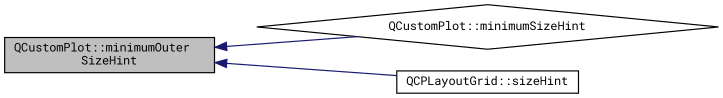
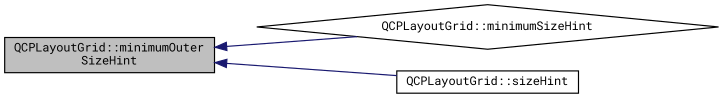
  digraph {
    fontname="Roboto Mono"
    rankdir=LR
    node [color=black fillcolor=white fontname="Roboto Mono" fontsize=10 shape=box style=filled]
    edge [color=midnightblue dir=back fontname="Roboto Mono" fontsize=10 labelfontname=Helvetica labelfontsize=10 style=solid]
-   n1 [fillcolor=grey75 fontcolor=black height=0.2 label="QCustomPlot::minimumOuter\lSizeHint" width=0.4]
-   n2 [height=0.2 label="QCustomPlot::minimumSizeHint" shape=diamond width=0.4]
+   n1 [fillcolor=grey75 fontcolor=black height=0.2 label="QCPLayoutGrid::minimumOuter\lSizeHint" width=0.4]
+   n2 [height=0.2 label="QCPLayoutGrid::minimumSizeHint" shape=diamond width=0.4]
    n3 [height=0.2 label="QCPLayoutGrid::sizeHint" width=0.4]
    n1 -> n2
    n1 -> n3
  }
